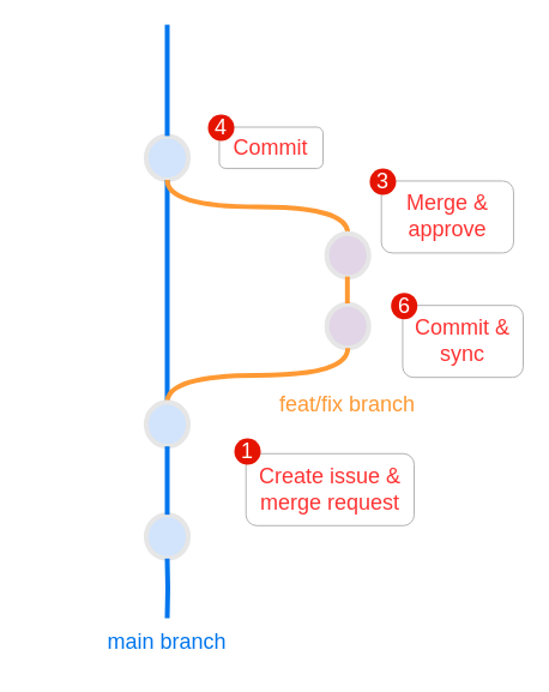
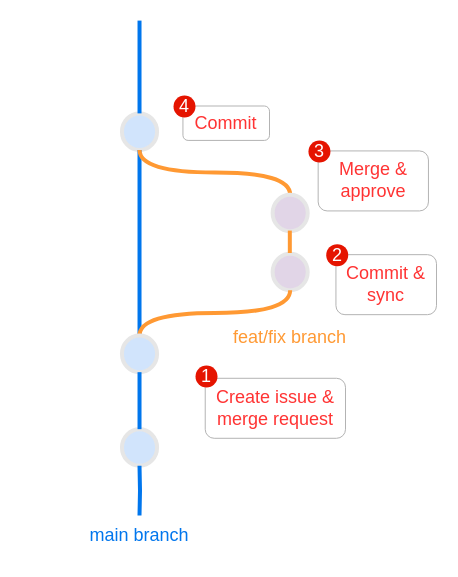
  <mxCell id="0" />
  <mxCell id="1" parent="0" />
  <mxCell id="2" value="" style="verticalLabelPosition=bottom;verticalAlign=top;html=1;strokeWidth=4;shape=mxgraph.flowchart.on-page_reference;plain-blue;gradientColor=none;strokeColor=#E6E6E6;rotation=-90;container=0;fillColor=#D1E4FC;fontSize=18;" parent="1" vertex="1"><mxGeometry x="120.732" y="429.407" width="36.585" height="35.085" as="geometry" /></mxCell>
  <mxCell id="3" value="" style="verticalLabelPosition=bottom;verticalAlign=top;html=1;strokeWidth=4;shape=mxgraph.flowchart.on-page_reference;plain-blue;gradientColor=none;strokeColor=#E6E6E6;rotation=-90;container=0;fillColor=#D1E4FC;fontSize=18;" parent="1" vertex="1"><mxGeometry x="120.732" y="113.644" width="36.585" height="35.085" as="geometry" /></mxCell>
  <mxCell id="4" value="" style="edgeStyle=orthogonalEdgeStyle;curved=1;rounded=0;orthogonalLoop=1;jettySize=auto;html=1;endArrow=none;endFill=0;strokeWidth=4;fontFamily=Courier New;fontSize=18;exitX=1;exitY=0.5;exitDx=0;exitDy=0;exitPerimeter=0;strokeColor=#0076ED;" parent="1" source="13" target="3" edge="1"><mxGeometry x="1254.39" y="347.119" as="geometry"><mxPoint x="139.024" y="207.203" as="sourcePoint" /></mxGeometry></mxCell>
  <mxCell id="5" value="" style="edgeStyle=orthogonalEdgeStyle;curved=1;rounded=0;orthogonalLoop=1;jettySize=auto;html=1;endArrow=none;endFill=0;strokeWidth=4;fontFamily=Courier New;fontSize=18;strokeColor=#0076ED;" parent="1" source="3" edge="1"><mxGeometry x="1254.39" y="347.119" as="geometry"><mxPoint x="139.024" y="20.085" as="targetPoint" /></mxGeometry></mxCell>
  <mxCell id="6" value="" style="verticalLabelPosition=bottom;verticalAlign=top;html=1;strokeWidth=4;shape=mxgraph.flowchart.on-page_reference;plain-purple;gradientColor=none;strokeColor=#E6E6E6;rotation=-90;container=0;fontSize=18;" parent="1" vertex="1"><mxGeometry x="271.366" y="253.983" width="36.585" height="35.085" as="geometry" /></mxCell>
  <mxCell id="7" style="edgeStyle=orthogonalEdgeStyle;curved=1;rounded=0;html=1;entryX=0;entryY=0.5;entryPerimeter=0;endArrow=none;endFill=0;jettySize=auto;orthogonalLoop=1;strokeWidth=4;fontSize=18;exitX=1;exitY=0.5;exitDx=0;exitDy=0;exitPerimeter=0;strokeColor=#FF9933;fontColor=#FF9933;" parent="1" source="13" target="6" edge="1"><mxGeometry x="1144.634" y="183.39" as="geometry"><mxPoint x="139.024" y="388.475" as="sourcePoint" /></mxGeometry></mxCell>
  <mxCell id="8" style="edgeStyle=orthogonalEdgeStyle;curved=1;rounded=0;html=1;exitX=1;exitY=0.5;exitPerimeter=0;entryX=0;entryY=0.5;entryPerimeter=0;endArrow=none;endFill=0;jettySize=auto;orthogonalLoop=1;strokeWidth=4;fontSize=18;entryDx=0;entryDy=0;strokeColor=#FF9933;" parent="1" source="9" target="3" edge="1"><mxGeometry x="1277.561" y="198.593" as="geometry"><mxPoint x="162.195" y="55.169" as="targetPoint" /></mxGeometry></mxCell>
  <mxCell id="9" value="" style="verticalLabelPosition=bottom;verticalAlign=top;html=1;strokeWidth=4;shape=mxgraph.flowchart.on-page_reference;plain-purple;gradientColor=none;strokeColor=#E6E6E6;rotation=-90;container=0;fontSize=18;" parent="1" vertex="1"><mxGeometry x="271.366" y="195.003" width="36.585" height="35.085" as="geometry" /></mxCell>
  <mxCell id="10" style="edgeStyle=orthogonalEdgeStyle;curved=1;rounded=0;html=1;exitX=1;exitY=0.5;exitPerimeter=0;entryX=0;entryY=0.5;entryPerimeter=0;endArrow=none;endFill=0;jettySize=auto;orthogonalLoop=1;strokeWidth=4;fontSize=18;exitDx=0;exitDy=0;strokeColor=#FF9933;" parent="1" edge="1"><mxGeometry x="1313.221" y="197.843" as="geometry"><mxPoint x="289.319" y="252.483" as="sourcePoint" /><mxPoint x="289.319" y="230.088" as="targetPoint" /></mxGeometry></mxCell>
  <mxCell id="11" value="&lt;font style=&quot;font-size: 18px&quot;&gt;&lt;font style=&quot;font-size: 18px&quot;&gt;feat/fix branch&lt;/font&gt;&lt;br style=&quot;font-size: 18px&quot;&gt;&lt;/font&gt;" style="text;html=1;strokeColor=none;fillColor=none;align=center;verticalAlign=middle;whiteSpace=wrap;overflow=hidden;fontSize=18;fontStyle=0;fontColor=#FF9933;rotation=0;container=0;" parent="1" vertex="1"><mxGeometry x="216.94" y="314.16" width="145.43" height="46.14" as="geometry" /></mxCell>
  <mxCell id="12" value="&lt;font style=&quot;font-size: 18px;&quot;&gt;Tag: 1.0.0&lt;/font&gt;" style="text;html=1;strokeColor=none;fillColor=none;align=center;verticalAlign=middle;whiteSpace=wrap;overflow=hidden;fontSize=18;rotation=0;container=0;fontColor=#FFFFFF;" parent="1" vertex="1"><mxGeometry x="20" y="113.64" width="97.56" height="37.44" as="geometry" /></mxCell>
  <mxCell id="13" value="" style="verticalLabelPosition=bottom;verticalAlign=top;html=1;strokeWidth=4;shape=mxgraph.flowchart.on-page_reference;plain-blue;gradientColor=none;strokeColor=#E6E6E6;rotation=-90;container=0;fillColor=#D1E4FC;fontSize=18;" parent="1" vertex="1"><mxGeometry x="120.732" y="335.847" width="36.585" height="35.085" as="geometry" /></mxCell>
  <mxCell id="14" value="" style="edgeStyle=orthogonalEdgeStyle;curved=1;rounded=0;orthogonalLoop=1;jettySize=auto;html=1;endArrow=none;endFill=0;strokeWidth=4;fontFamily=Courier New;fontSize=18;exitX=1;exitY=0.5;exitDx=0;exitDy=0;exitPerimeter=0;entryX=0;entryY=0.5;entryDx=0;entryDy=0;entryPerimeter=0;strokeColor=#0076ED;" parent="1" source="2" target="13" edge="1"><mxGeometry x="1431.22" y="591.542" as="geometry"><mxPoint x="315.854" y="591.966" as="sourcePoint" /><mxPoint x="332.927" y="464.492" as="targetPoint" /></mxGeometry></mxCell>
  <mxCell id="15" value="&lt;font style=&quot;font-size: 18px&quot;&gt;&lt;font color=&quot;#0076ed&quot; style=&quot;font-size: 18px&quot;&gt;main branch&lt;/font&gt;&lt;br style=&quot;font-size: 18px&quot;&gt;&lt;/font&gt;" style="text;html=1;strokeColor=none;fillColor=none;align=center;verticalAlign=middle;whiteSpace=wrap;overflow=hidden;fontSize=18;fontStyle=0;fontColor=#009900;rotation=0;container=0;" parent="1" vertex="1"><mxGeometry x="67.25" y="515" width="143.54" height="40" as="geometry" /></mxCell>
  <mxCell id="16" value="" style="edgeStyle=orthogonalEdgeStyle;rounded=0;html=1;jettySize=auto;orthogonalLoop=1;strokeWidth=4;endArrow=none;endFill=0;strokeColor=#0076ED;fontSize=18;" parent="1" target="2" edge="1"><mxGeometry x="1719.024" y="799.712" as="geometry"><mxPoint x="139" y="515" as="sourcePoint" /></mxGeometry></mxCell>
  <mxCell id="17" value="&lt;span style=&quot;color: rgb(255 , 51 , 51)&quot;&gt;Create issue &amp;amp; merge request&lt;/span&gt;" style="rounded=1;whiteSpace=wrap;html=1;labelBackgroundColor=none;fontSize=18;fontColor=#FF9933;strokeColor=#B3B3B3;fillColor=none;" parent="1" vertex="1"><mxGeometry x="204.72" y="377.79" width="140.28" height="60" as="geometry" /></mxCell>
  <mxCell id="18" value="1" style="ellipse;whiteSpace=wrap;html=1;aspect=fixed;labelBackgroundColor=none;fontSize=18;strokeColor=none;fillColor=#e51400;fontColor=#ffffff;" parent="1" vertex="1"><mxGeometry x="195" y="365" width="22" height="22" as="geometry" /></mxCell>
  <mxCell id="19" value="&lt;span style=&quot;color: rgb(255 , 51 , 51)&quot;&gt;Commit &amp;amp; sync&lt;/span&gt;" style="rounded=1;whiteSpace=wrap;html=1;labelBackgroundColor=none;fontSize=18;fontColor=#FF9933;strokeColor=#B3B3B3;fillColor=none;" parent="1" vertex="1"><mxGeometry x="335.44" y="254.16" width="100.56" height="60" as="geometry" /></mxCell>
- <mxCell id="20" value="6" style="ellipse;whiteSpace=wrap;html=1;aspect=fixed;labelBackgroundColor=none;fontSize=18;strokeColor=none;fillColor=#e51400;fontColor=#ffffff;" parent="1" vertex="1"><mxGeometry x="325.72" y="243.65" width="22" height="22" as="geometry" /></mxCell>
+ <mxCell id="20" value="2" style="ellipse;whiteSpace=wrap;html=1;aspect=fixed;labelBackgroundColor=none;fontSize=18;strokeColor=none;fillColor=#e51400;fontColor=#ffffff;" parent="1" vertex="1"><mxGeometry x="325.72" y="243.65" width="22" height="22" as="geometry" /></mxCell>
  <mxCell id="21" value="&lt;span style=&quot;color: rgb(255 , 51 , 51)&quot;&gt;Merge &amp;amp; approve&lt;/span&gt;" style="rounded=1;whiteSpace=wrap;html=1;labelBackgroundColor=none;fontSize=18;fontColor=#FF9933;strokeColor=#B3B3B3;fillColor=none;" parent="1" vertex="1"><mxGeometry x="317.67" y="150.43" width="110.28" height="60" as="geometry" /></mxCell>
  <mxCell id="22" value="3" style="ellipse;whiteSpace=wrap;html=1;aspect=fixed;labelBackgroundColor=none;fontSize=18;strokeColor=none;fillColor=#e51400;fontColor=#ffffff;" parent="1" vertex="1"><mxGeometry x="307.95" y="139.92" width="22" height="22" as="geometry" /></mxCell>
  <mxCell id="23" value="&lt;span style=&quot;color: rgb(255 , 51 , 51)&quot;&gt;Commit&lt;/span&gt;" style="rounded=1;whiteSpace=wrap;html=1;labelBackgroundColor=none;fontSize=18;fontColor=#FF9933;strokeColor=#B3B3B3;fillColor=none;" parent="1" vertex="1"><mxGeometry x="182.44" y="105.51" width="86.56" height="34.41" as="geometry" /></mxCell>
  <mxCell id="24" value="4" style="ellipse;whiteSpace=wrap;html=1;aspect=fixed;labelBackgroundColor=none;fontSize=18;strokeColor=none;fillColor=#e51400;fontColor=#ffffff;" parent="1" vertex="1"><mxGeometry x="173" y="95" width="22" height="22" as="geometry" /></mxCell>
